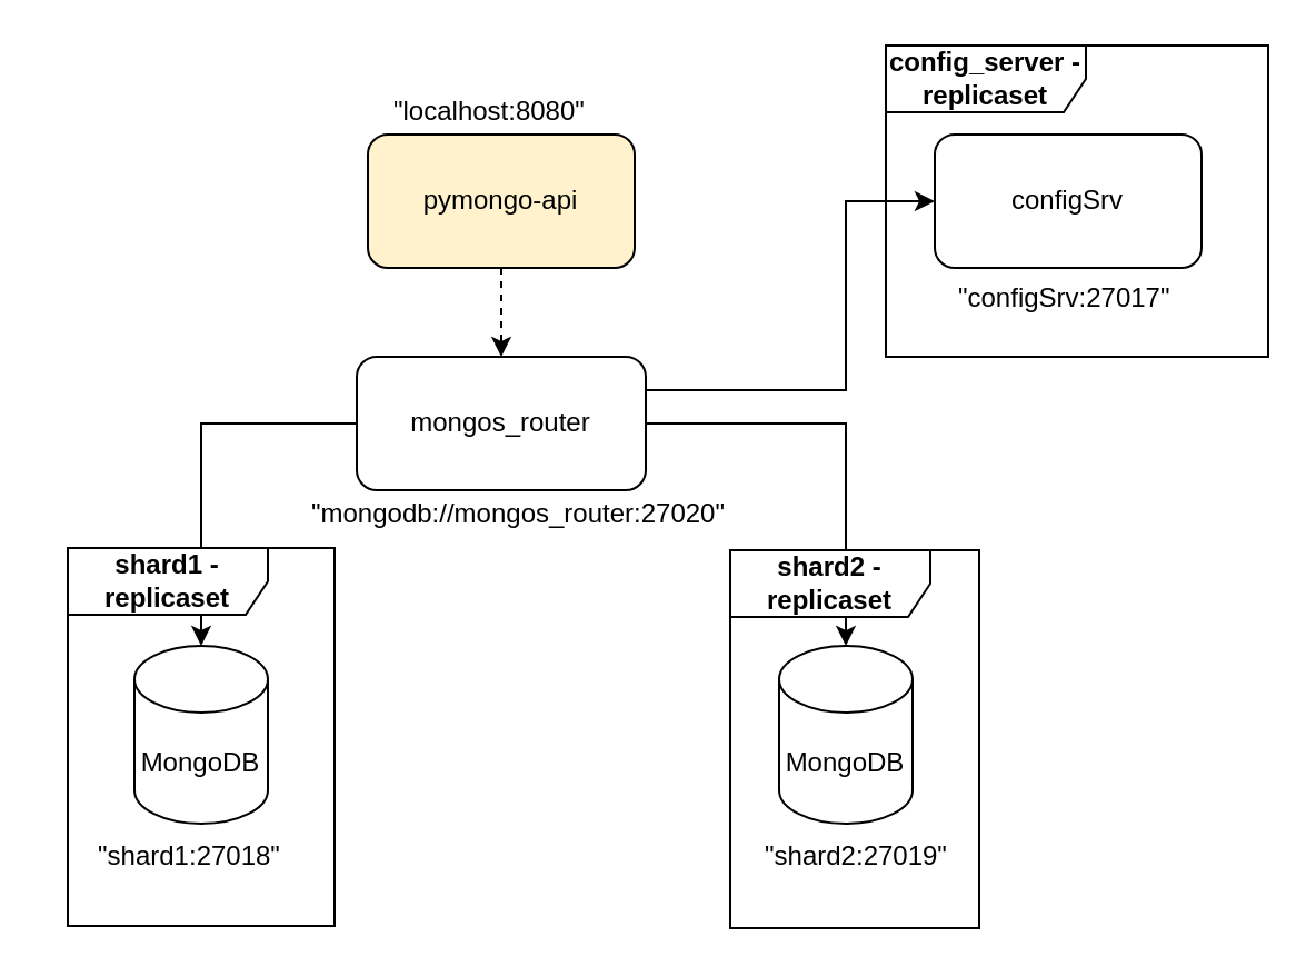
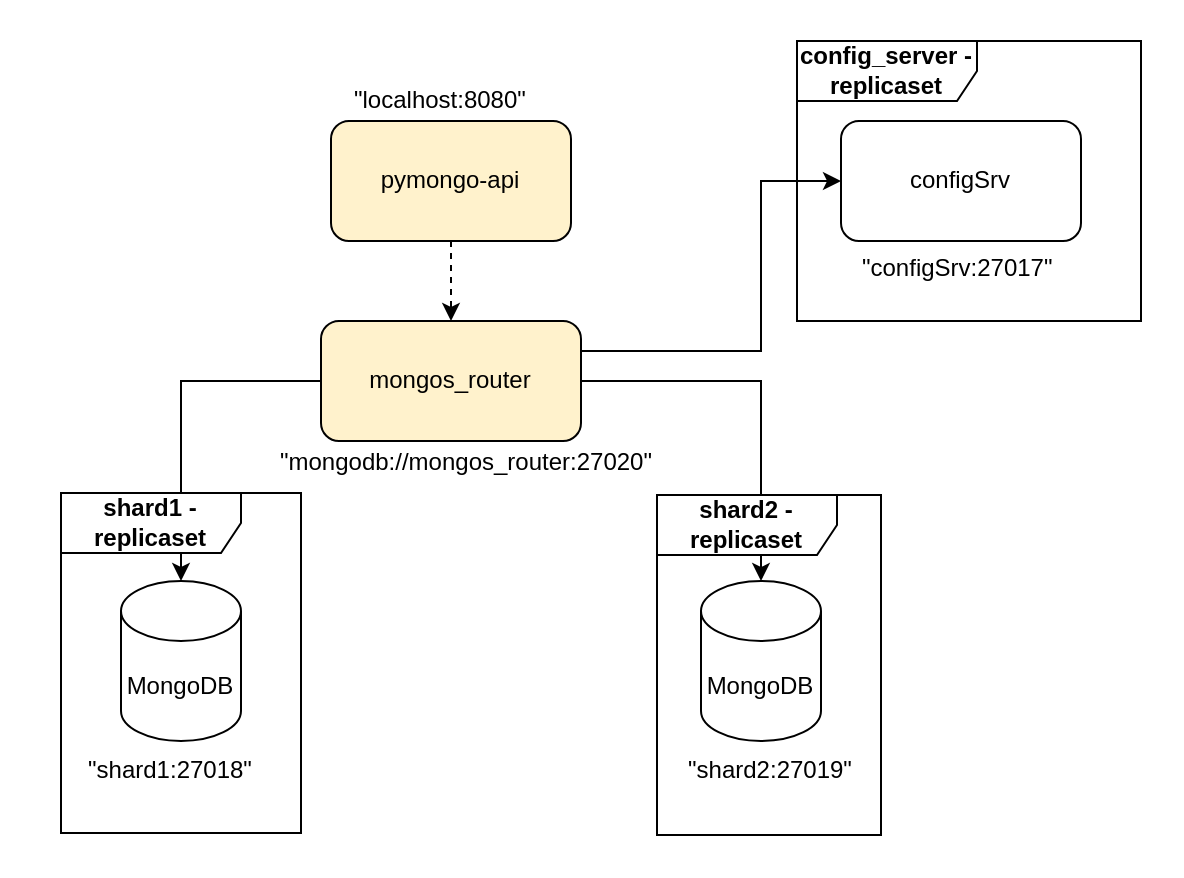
  <mxCell id="0" />
  <mxCell id="1" parent="0" />
  <mxCell id="2" value="MongoDB" style="shape=cylinder3;whiteSpace=wrap;html=1;boundedLbl=1;backgroundOutline=1;size=15;" parent="1" vertex="1"><mxGeometry x="350" y="290" width="60" height="80" as="geometry" /></mxCell>
  <mxCell id="3" style="edgeStyle=orthogonalEdgeStyle;rounded=0;orthogonalLoop=1;jettySize=auto;html=1;exitX=0.5;exitY=1;exitDx=0;exitDy=0;entryX=0.5;entryY=0;entryDx=0;entryDy=0;dashed=1;" parent="1" source="4" target="9" edge="1"><mxGeometry relative="1" as="geometry" /></mxCell>
  <mxCell id="4" value="pymongo-api" style="rounded=1;whiteSpace=wrap;html=1;fillColor=#fff2cc;" parent="1" vertex="1"><mxGeometry x="165" y="60" width="120" height="60" as="geometry" /></mxCell>
  <mxCell id="5" value="MongoDB" style="shape=cylinder3;whiteSpace=wrap;html=1;boundedLbl=1;backgroundOutline=1;size=15;" parent="1" vertex="1"><mxGeometry x="60" y="290" width="60" height="80" as="geometry" /></mxCell>
  <mxCell id="6" value="&quot;shard1:27018&quot;" style="text;html=1;align=center;verticalAlign=middle;whiteSpace=wrap;rounded=0;" parent="1" vertex="1"><mxGeometry x="20" y="370" width="130" height="30" as="geometry" /></mxCell>
  <mxCell id="7" value="&quot;shard2:27019&quot;" style="text;html=1;align=center;verticalAlign=middle;whiteSpace=wrap;rounded=0;" parent="1" vertex="1"><mxGeometry x="320" y="370" width="130" height="30" as="geometry" /></mxCell>
  <mxCell id="8" style="edgeStyle=orthogonalEdgeStyle;rounded=0;orthogonalLoop=1;jettySize=auto;html=1;exitX=1;exitY=0.25;exitDx=0;exitDy=0;entryX=0;entryY=0.5;entryDx=0;entryDy=0;" edge="1" parent="1" source="9" target="12"><mxGeometry relative="1" as="geometry"><Array as="points"><mxPoint x="380" y="175" /><mxPoint x="380" y="90" /></Array></mxGeometry></mxCell>
- <mxCell id="9" value="mongos_router" style="rounded=1;whiteSpace=wrap;html=1;" parent="1" vertex="1"><mxGeometry x="160" y="160" width="130" height="60" as="geometry" /></mxCell>
+ <mxCell id="9" value="mongos_router" style="rounded=1;whiteSpace=wrap;html=1;fillColor=#fff2cc;" parent="1" vertex="1"><mxGeometry x="160" y="160" width="130" height="60" as="geometry" /></mxCell>
  <mxCell id="10" style="edgeStyle=orthogonalEdgeStyle;rounded=0;orthogonalLoop=1;jettySize=auto;html=1;exitX=0;exitY=0.5;exitDx=0;exitDy=0;entryX=0.5;entryY=0;entryDx=0;entryDy=0;entryPerimeter=0;" parent="1" source="9" target="5" edge="1"><mxGeometry relative="1" as="geometry" /></mxCell>
  <mxCell id="11" style="edgeStyle=orthogonalEdgeStyle;rounded=0;orthogonalLoop=1;jettySize=auto;html=1;exitX=1;exitY=0.5;exitDx=0;exitDy=0;entryX=0.5;entryY=0;entryDx=0;entryDy=0;entryPerimeter=0;" parent="1" source="9" target="2" edge="1"><mxGeometry relative="1" as="geometry" /></mxCell>
  <mxCell id="12" value="configSrv" style="rounded=1;whiteSpace=wrap;html=1;" parent="1" vertex="1"><mxGeometry x="420" y="60" width="120" height="60" as="geometry" /></mxCell>
  <mxCell id="13" value="&quot;configSrv:27017&quot;" style="text;whiteSpace=wrap;" vertex="1" parent="1"><mxGeometry x="429" y="120" width="102" height="22" as="geometry" /></mxCell>
  <mxCell id="14" value="&quot;mongodb://mongos_router:27020&quot;" style="text;whiteSpace=wrap;" vertex="1" parent="1"><mxGeometry x="138" y="217" width="190" height="20" as="geometry" /></mxCell>
  <mxCell id="15" value="&quot;localhost:8080&quot;" style="text;whiteSpace=wrap;" vertex="1" parent="1"><mxGeometry x="175" y="36" width="90" height="20" as="geometry" /></mxCell>
  <mxCell id="16" value="&lt;span style=&quot;font-weight: 700;&quot;&gt;shard1 - replicaset&lt;/span&gt;" style="shape=umlFrame;whiteSpace=wrap;html=1;pointerEvents=0;width=90;height=30;" vertex="1" parent="1"><mxGeometry x="30" y="246" width="120" height="170" as="geometry" /></mxCell>
  <mxCell id="17" value="&lt;span style=&quot;font-weight: 700;&quot;&gt;shard2 - replicaset&lt;/span&gt;" style="shape=umlFrame;whiteSpace=wrap;html=1;pointerEvents=0;width=90;height=30;" vertex="1" parent="1"><mxGeometry x="328" y="247" width="112" height="170" as="geometry" /></mxCell>
  <mxCell id="18" value="&lt;span style=&quot;font-weight: 700;&quot;&gt;config_server - replicaset&lt;/span&gt;" style="shape=umlFrame;whiteSpace=wrap;html=1;pointerEvents=0;width=90;height=30;" vertex="1" parent="1"><mxGeometry x="398" y="20" width="172" height="140" as="geometry" /></mxCell>
